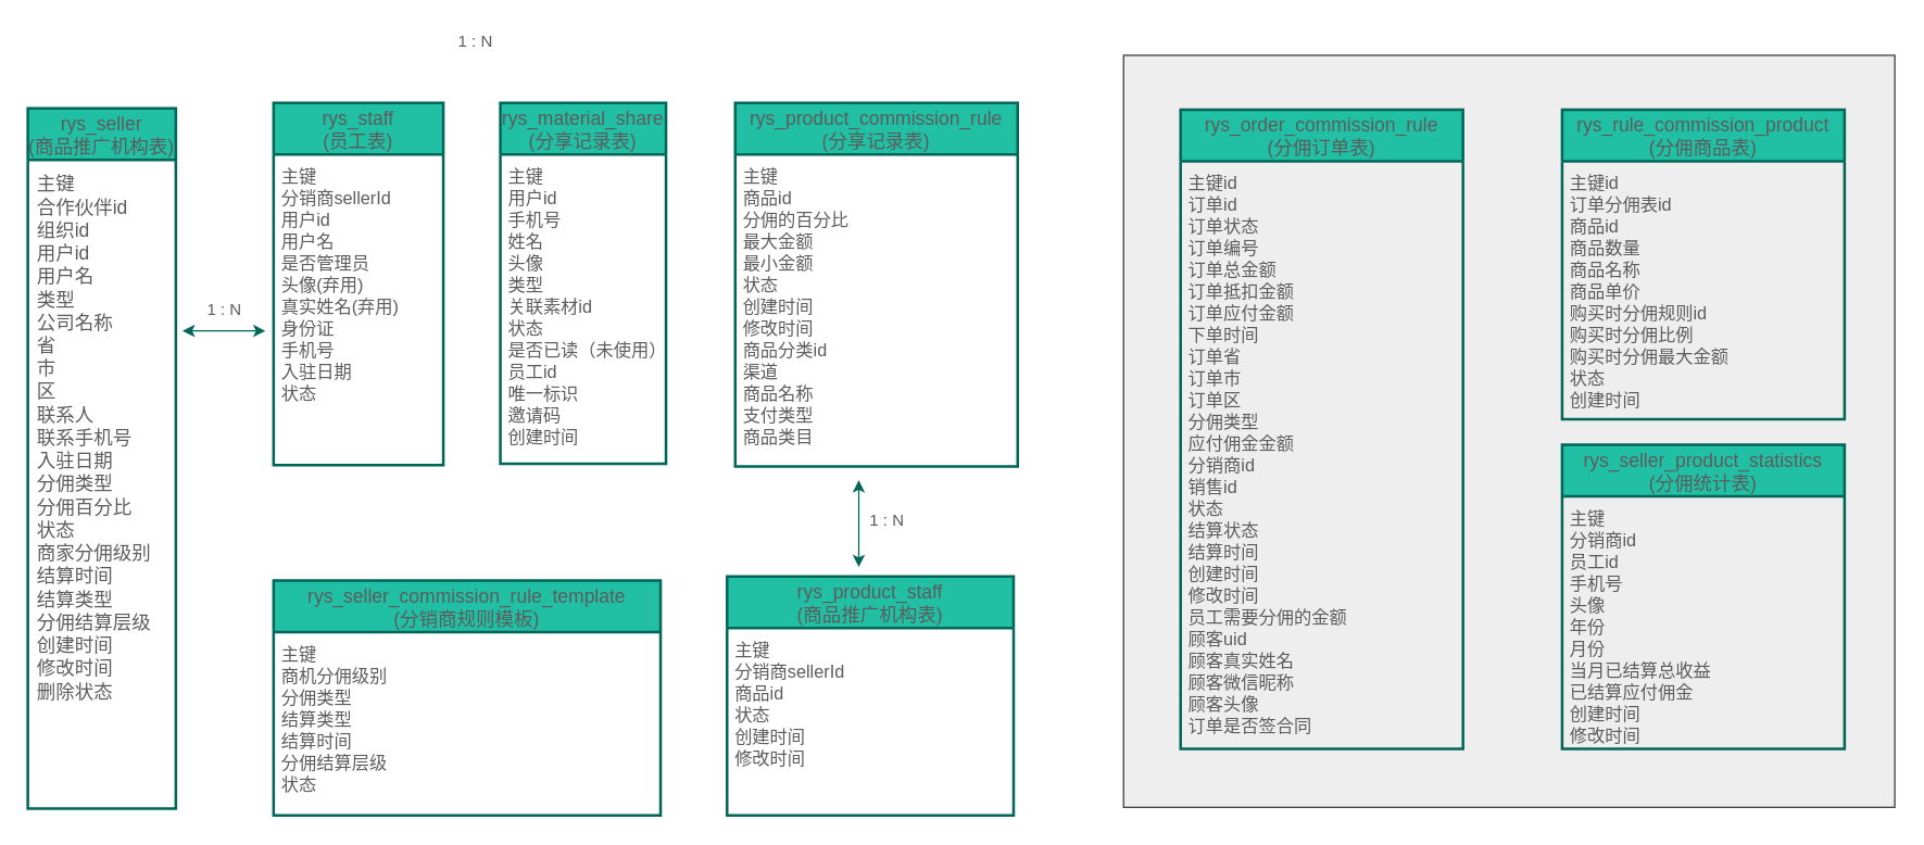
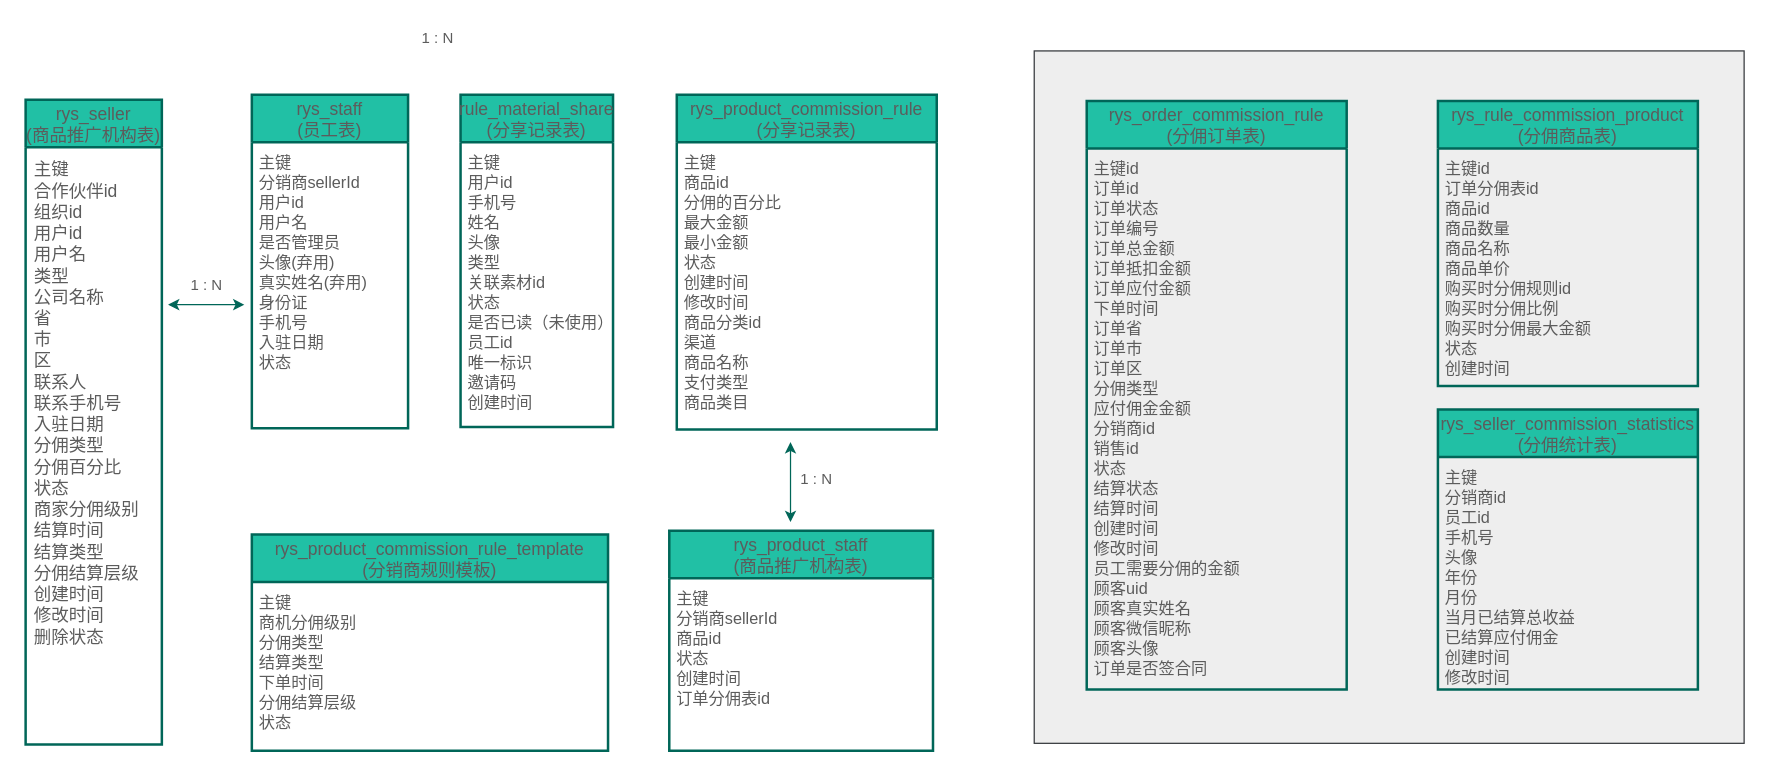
  <mxCell id="0" />
  <mxCell id="1" parent="0" />
  <mxCell id="2" value="" style="rounded=0;whiteSpace=wrap;html=1;glass=0;fontSize=14;align=left;fillColor=#eeeeee;strokeColor=#36393d;" vertex="1" parent="1"><mxGeometry x="827" y="40" width="568" height="554" as="geometry" /></mxCell>
  <mxCell id="3" value="rys_order_commission_rule&#10;(分佣订单表)" style="swimlane;childLayout=stackLayout;horizontal=1;startSize=38;horizontalStack=0;fontSize=14;fontStyle=0;strokeWidth=2;resizeParent=0;resizeLast=1;shadow=0;dashed=0;align=center;swimlaneLine=1;fillColor=#21C0A5;strokeColor=#006658;fontColor=#5C5C5C;" vertex="1" parent="1"><mxGeometry x="869" y="80" width="208" height="471" as="geometry" /></mxCell>
  <mxCell id="4" value="主键id&#10;订单id&#10;订单状态&#10;订单编号&#10;订单总金额&#10;订单抵扣金额&#10;订单应付金额&#10;下单时间&#10;订单省&#10;订单市&#10;订单区&#10;分佣类型&#10;应付佣金金额&#10;分销商id&#10;销售id&#10;状态&#10;结算状态&#10;结算时间&#10;创建时间&#10;修改时间&#10;员工需要分佣的金额 &#10;顾客uid&#10;顾客真实姓名&#10;顾客微信昵称&#10;顾客头像&#10;订单是否签合同&#10;&#10;" style="align=left;strokeColor=none;fillColor=none;spacingLeft=4;fontSize=13;verticalAlign=top;resizable=0;rotatable=0;part=1;horizontal=1;spacingTop=2;spacing=2;fontFamily=Helvetica;direction=east;fontColor=#5C5C5C;" vertex="1" parent="3"><mxGeometry y="38" width="208" height="433" as="geometry" /></mxCell>
  <mxCell id="5" value="rys_rule_commission_product&#10;(分佣商品表)" style="swimlane;childLayout=stackLayout;horizontal=1;startSize=38;horizontalStack=0;fontSize=14;fontStyle=0;strokeWidth=2;resizeParent=0;resizeLast=1;shadow=0;dashed=0;align=center;swimlaneLine=1;fillColor=#21C0A5;strokeColor=#006658;fontColor=#5C5C5C;" vertex="1" parent="1"><mxGeometry x="1150" y="80" width="208" height="228" as="geometry" /></mxCell>
  <mxCell id="6" value="主键id&#10;订单分佣表id&#10;商品id&#10;商品数量&#10;商品名称&#10;商品单价&#10;购买时分佣规则id&#10;购买时分佣比例&#10;购买时分佣最大金额&#10;状态&#10;创建时间&#10;" style="align=left;strokeColor=none;fillColor=none;spacingLeft=4;fontSize=13;verticalAlign=top;resizable=0;rotatable=0;part=1;horizontal=1;spacingTop=2;spacing=2;fontFamily=Helvetica;direction=east;fontColor=#5C5C5C;" vertex="1" parent="5"><mxGeometry y="38" width="208" height="190" as="geometry" /></mxCell>
- <mxCell id="7" value="rys_seller_product_statistics&#10;(分佣统计表)" style="swimlane;childLayout=stackLayout;horizontal=1;startSize=38;horizontalStack=0;fontSize=14;fontStyle=0;strokeWidth=2;resizeParent=0;resizeLast=1;shadow=0;dashed=0;align=center;swimlaneLine=1;fillColor=#21C0A5;strokeColor=#006658;fontColor=#5C5C5C;" vertex="1" parent="1"><mxGeometry x="1150" y="327" width="208" height="224" as="geometry" /></mxCell>
+ <mxCell id="7" value="rys_seller_commission_statistics&#10;(分佣统计表)" style="swimlane;childLayout=stackLayout;horizontal=1;startSize=38;horizontalStack=0;fontSize=14;fontStyle=0;strokeWidth=2;resizeParent=0;resizeLast=1;shadow=0;dashed=0;align=center;swimlaneLine=1;fillColor=#21C0A5;strokeColor=#006658;fontColor=#5C5C5C;" vertex="1" parent="1"><mxGeometry x="1150" y="327" width="208" height="224" as="geometry" /></mxCell>
  <mxCell id="8" value="主键&#10;分销商id&#10;员工id&#10;手机号&#10;头像&#10;年份&#10;月份&#10;当月已结算总收益&#10;已结算应付佣金&#10;创建时间&#10;修改时间" style="align=left;strokeColor=none;fillColor=none;spacingLeft=4;fontSize=13;verticalAlign=top;resizable=0;rotatable=0;part=1;horizontal=1;spacingTop=2;spacing=2;fontFamily=Helvetica;direction=east;fontColor=#5C5C5C;" vertex="1" parent="7"><mxGeometry y="38" width="208" height="186" as="geometry" /></mxCell>
  <mxCell id="9" value="rys_seller&#10;(商品推广机构表)" style="swimlane;childLayout=stackLayout;horizontal=1;startSize=38;horizontalStack=0;fontSize=14;fontStyle=0;strokeWidth=2;resizeParent=0;resizeLast=1;shadow=0;dashed=0;align=center;swimlaneLine=1;fillColor=#21C0A5;strokeColor=#006658;fontColor=#5C5C5C;" vertex="1" parent="1"><mxGeometry x="20" y="79" width="109" height="516" as="geometry" /></mxCell>
  <mxCell id="10" value="主键&#10;合作伙伴id&#10;组织id&#10;用户id&#10;用户名&#10;类型&#10;公司名称&#10;省&#10;市&#10;区&#10;联系人&#10;联系手机号&#10;入驻日期&#10;分佣类型&#10;分佣百分比&#10;状态&#10;商家分佣级别&#10;结算时间&#10;结算类型&#10;分佣结算层级&#10;创建时间&#10;修改时间&#10;删除状态&#10;&#10;&#10;" style="align=left;strokeColor=none;fillColor=none;spacingLeft=4;fontSize=14;verticalAlign=top;resizable=0;rotatable=0;part=1;horizontal=1;spacingTop=2;spacing=3;fontFamily=Helvetica;fontColor=#5C5C5C;" vertex="1" parent="9"><mxGeometry y="38" width="109" height="478" as="geometry" /></mxCell>
  <mxCell id="11" value="rys_staff&#10;(员工表)" style="swimlane;childLayout=stackLayout;horizontal=1;startSize=38;horizontalStack=0;fontSize=14;fontStyle=0;strokeWidth=2;resizeParent=0;resizeLast=1;shadow=0;dashed=0;align=center;swimlaneLine=1;fillColor=#21C0A5;strokeColor=#006658;fontColor=#5C5C5C;" vertex="1" parent="1"><mxGeometry x="201" y="75" width="125" height="267" as="geometry" /></mxCell>
  <mxCell id="12" value="主键&#10;分销商sellerId&#10;用户id&#10;用户名&#10;是否管理员&#10;头像(弃用)&#10;真实姓名(弃用)&#10;身份证&#10;手机号&#10;入驻日期&#10;状态&#10;" style="align=left;strokeColor=none;fillColor=none;spacingLeft=4;fontSize=13;verticalAlign=top;resizable=0;rotatable=0;part=1;horizontal=1;spacingTop=2;spacing=2;fontFamily=Helvetica;fontColor=#5C5C5C;" vertex="1" parent="11"><mxGeometry y="38" width="125" height="229" as="geometry" /></mxCell>
- <mxCell id="13" value="rys_seller_commission_rule_template&#10;(分销商规则模板)" style="swimlane;childLayout=stackLayout;horizontal=1;startSize=38;horizontalStack=0;fontSize=14;fontStyle=0;strokeWidth=2;resizeParent=0;resizeLast=1;shadow=0;dashed=0;align=center;swimlaneLine=1;fillColor=#21C0A5;strokeColor=#006658;fontColor=#5C5C5C;" vertex="1" parent="1"><mxGeometry x="201" y="427" width="285" height="173" as="geometry" /></mxCell>
- <mxCell id="14" value="主键&#10;商机分佣级别&#10;分佣类型&#10;结算类型&#10;结算时间&#10;分佣结算层级&#10;状态&#10; " style="align=left;strokeColor=none;fillColor=none;spacingLeft=4;fontSize=13;verticalAlign=top;resizable=0;rotatable=0;part=1;horizontal=1;spacingTop=2;spacing=2;fontFamily=Helvetica;fontColor=#5C5C5C;" vertex="1" parent="13"><mxGeometry y="38" width="285" height="135" as="geometry" /></mxCell>
+ <mxCell id="13" value="rys_product_commission_rule_template&#10;(分销商规则模板)" style="swimlane;childLayout=stackLayout;horizontal=1;startSize=38;horizontalStack=0;fontSize=14;fontStyle=0;strokeWidth=2;resizeParent=0;resizeLast=1;shadow=0;dashed=0;align=center;swimlaneLine=1;fillColor=#21C0A5;strokeColor=#006658;fontColor=#5C5C5C;" vertex="1" parent="1"><mxGeometry x="201" y="427" width="285" height="173" as="geometry" /></mxCell>
+ <mxCell id="14" value="主键&#10;商机分佣级别&#10;分佣类型&#10;结算类型&#10;下单时间&#10;分佣结算层级&#10;状态&#10; " style="align=left;strokeColor=none;fillColor=none;spacingLeft=4;fontSize=13;verticalAlign=top;resizable=0;rotatable=0;part=1;horizontal=1;spacingTop=2;spacing=2;fontFamily=Helvetica;fontColor=#5C5C5C;" vertex="1" parent="13"><mxGeometry y="38" width="285" height="135" as="geometry" /></mxCell>
  <mxCell id="15" value="rys_product_staff&#10;(商品推广机构表)" style="swimlane;childLayout=stackLayout;horizontal=1;startSize=38;horizontalStack=0;fontSize=14;fontStyle=0;strokeWidth=2;resizeParent=0;resizeLast=1;shadow=0;dashed=0;align=center;swimlaneLine=1;fillColor=#21C0A5;strokeColor=#006658;fontColor=#5C5C5C;" vertex="1" parent="1"><mxGeometry x="535" y="424" width="211" height="176" as="geometry" /></mxCell>
- <mxCell id="16" value="主键&#10;分销商sellerId&#10;商品id&#10;状态&#10;创建时间&#10;修改时间&#10;" style="align=left;strokeColor=none;fillColor=none;spacingLeft=4;fontSize=13;verticalAlign=top;resizable=0;rotatable=0;part=1;horizontal=1;spacingTop=2;spacing=2;fontFamily=Helvetica;fontColor=#5C5C5C;glass=0;rounded=0;imageAspect=0;" vertex="1" parent="15"><mxGeometry y="38" width="211" height="138" as="geometry" /></mxCell>
+ <mxCell id="16" value="主键&#10;分销商sellerId&#10;商品id&#10;状态&#10;创建时间&#10;订单分佣表id&#10;" style="align=left;strokeColor=none;fillColor=none;spacingLeft=4;fontSize=13;verticalAlign=top;resizable=0;rotatable=0;part=1;horizontal=1;spacingTop=2;spacing=2;fontFamily=Helvetica;fontColor=#5C5C5C;glass=0;rounded=0;imageAspect=0;" vertex="1" parent="15"><mxGeometry y="38" width="211" height="138" as="geometry" /></mxCell>
  <mxCell id="17" value="" style="endArrow=classic;startArrow=classic;html=1;strokeColor=#006658;fillColor=#21C0A5;fontColor=#5C5C5C;" edge="1" parent="1"><mxGeometry width="50" height="50" relative="1" as="geometry"><mxPoint x="134" y="243" as="sourcePoint" /><mxPoint x="195" y="243" as="targetPoint" /></mxGeometry></mxCell>
  <mxCell id="18" value="1 : N" style="text;html=1;strokeColor=none;fillColor=none;align=center;verticalAlign=middle;whiteSpace=wrap;rounded=0;sketch=0;fontColor=#5C5C5C;" vertex="1" parent="1"><mxGeometry x="145" y="218" width="40" height="20" as="geometry" /></mxCell>
  <mxCell id="19" value="1 : N" style="text;html=1;strokeColor=none;fillColor=none;align=center;verticalAlign=middle;whiteSpace=wrap;rounded=0;sketch=0;fontColor=#5C5C5C;" vertex="1" parent="1"><mxGeometry x="633" y="373" width="40" height="20" as="geometry" /></mxCell>
  <mxCell id="20" value="1 : N" style="text;html=1;strokeColor=none;fillColor=none;align=center;verticalAlign=middle;whiteSpace=wrap;rounded=0;sketch=0;fontColor=#5C5C5C;" vertex="1" parent="1"><mxGeometry x="330" y="20" width="40" height="20" as="geometry" /></mxCell>
- <mxCell id="21" value="rys_material_share&#10;(分享记录表)" style="swimlane;childLayout=stackLayout;horizontal=1;startSize=38;horizontalStack=0;fontSize=14;fontStyle=0;strokeWidth=2;resizeParent=0;resizeLast=1;shadow=0;dashed=0;align=center;swimlaneLine=1;fillColor=#21C0A5;strokeColor=#006658;fontColor=#5C5C5C;" vertex="1" parent="1"><mxGeometry x="368" y="75" width="122" height="266" as="geometry" /></mxCell>
+ <mxCell id="21" value="rule_material_share&#10;(分享记录表)" style="swimlane;childLayout=stackLayout;horizontal=1;startSize=38;horizontalStack=0;fontSize=14;fontStyle=0;strokeWidth=2;resizeParent=0;resizeLast=1;shadow=0;dashed=0;align=center;swimlaneLine=1;fillColor=#21C0A5;strokeColor=#006658;fontColor=#5C5C5C;" vertex="1" parent="1"><mxGeometry x="368" y="75" width="122" height="266" as="geometry" /></mxCell>
  <mxCell id="22" value="主键&#10;用户id&#10;手机号&#10;姓名&#10;头像&#10;类型&#10;关联素材id&#10;状态&#10;是否已读（未使用）&#10;员工id&#10;唯一标识&#10;邀请码&#10;创建时间" style="align=left;strokeColor=none;fillColor=none;spacingLeft=4;fontSize=13;verticalAlign=top;resizable=0;rotatable=0;part=1;horizontal=1;spacingTop=2;spacing=2;fontFamily=Helvetica;fontColor=#5C5C5C;" vertex="1" parent="21"><mxGeometry y="38" width="122" height="228" as="geometry" /></mxCell>
  <mxCell id="23" style="edgeStyle=orthogonalEdgeStyle;rounded=0;orthogonalLoop=1;jettySize=auto;html=1;exitX=0.5;exitY=1;exitDx=0;exitDy=0;strokeColor=#006658;fontColor=#5C5C5C;" edge="1" parent="21" source="22" target="22"><mxGeometry relative="1" as="geometry" /></mxCell>
  <mxCell id="24" value="rys_product_commission_rule&#10;(分享记录表)" style="swimlane;childLayout=stackLayout;horizontal=1;startSize=38;horizontalStack=0;fontSize=14;fontStyle=0;strokeWidth=2;resizeParent=0;resizeLast=1;shadow=0;dashed=0;align=center;swimlaneLine=1;fillColor=#21C0A5;strokeColor=#006658;fontColor=#5C5C5C;" vertex="1" parent="1"><mxGeometry x="541" y="75" width="208" height="268" as="geometry" /></mxCell>
  <mxCell id="25" value="主键&#10;商品id&#10;分佣的百分比&#10;最大金额&#10;最小金额&#10;状态&#10;创建时间&#10;修改时间&#10;商品分类id&#10;渠道&#10;商品名称&#10;支付类型&#10;商品类目&#10;" style="align=left;strokeColor=none;fillColor=none;spacingLeft=4;fontSize=13;verticalAlign=top;resizable=0;rotatable=0;part=1;horizontal=1;spacingTop=2;spacing=2;fontFamily=Helvetica;direction=east;fontColor=#5C5C5C;" vertex="1" parent="24"><mxGeometry y="38" width="208" height="230" as="geometry" /></mxCell>
  <mxCell id="26" value="" style="endArrow=classic;startArrow=classic;html=1;strokeColor=#006658;fillColor=#21C0A5;fontColor=#5C5C5C;" edge="1" parent="1"><mxGeometry width="50" height="50" relative="1" as="geometry"><mxPoint x="632" y="417" as="sourcePoint" /><mxPoint x="632" y="353" as="targetPoint" /></mxGeometry></mxCell>
